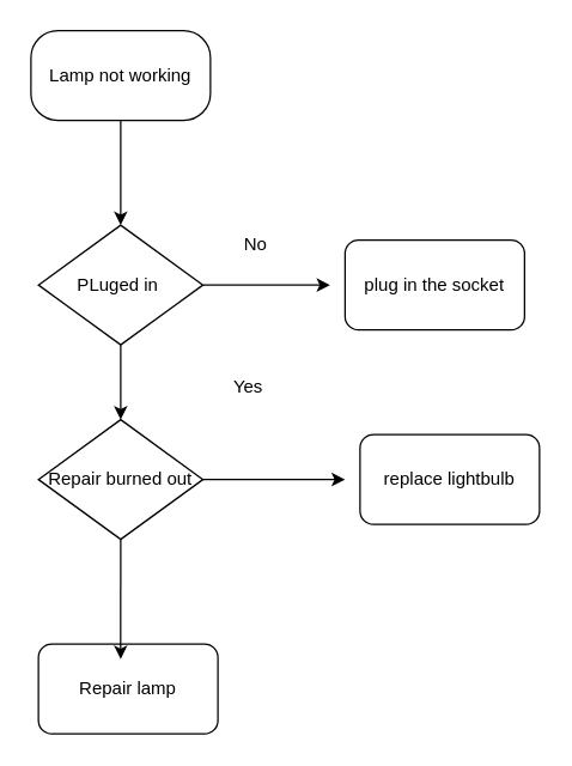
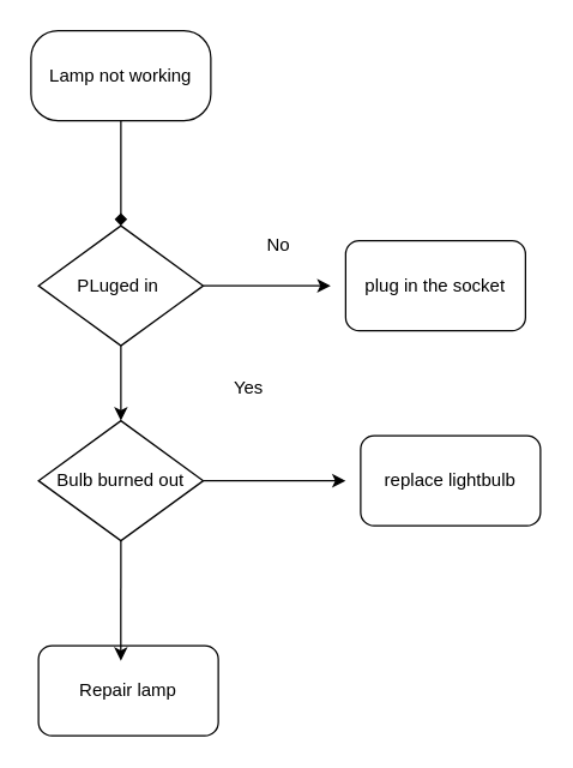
  <mxCell id="0" />
  <mxCell id="1" parent="0" />
- <mxCell id="2" style="edgeStyle=orthogonalEdgeStyle;rounded=0;orthogonalLoop=1;jettySize=auto;html=1;exitX=0.5;exitY=1;exitDx=0;exitDy=0;entryX=0.5;entryY=0;entryDx=0;entryDy=0;" edge="1" parent="1" source="3" target="6"><mxGeometry relative="1" as="geometry"><mxPoint x="80" y="140" as="targetPoint" /></mxGeometry></mxCell>
+ <mxCell id="2" style="edgeStyle=orthogonalEdgeStyle;rounded=0;orthogonalLoop=1;jettySize=auto;html=1;exitX=0.5;exitY=1;exitDx=0;exitDy=0;entryX=0.5;entryY=0;entryDx=0;entryDy=0;endArrow=diamond;" edge="1" parent="1" source="3" target="6"><mxGeometry relative="1" as="geometry"><mxPoint x="80" y="140" as="targetPoint" /></mxGeometry></mxCell>
  <mxCell id="3" value="Lamp not working" style="rounded=1;whiteSpace=wrap;html=1;arcSize=30;" vertex="1" parent="1"><mxGeometry x="20" y="20" width="120" height="60" as="geometry" /></mxCell>
  <mxCell id="4" style="edgeStyle=orthogonalEdgeStyle;rounded=0;orthogonalLoop=1;jettySize=auto;html=1;exitX=0.5;exitY=1;exitDx=0;exitDy=0;entryX=0.5;entryY=0;entryDx=0;entryDy=0;" edge="1" parent="1" source="6" target="8"><mxGeometry relative="1" as="geometry" /></mxCell>
  <mxCell id="5" style="edgeStyle=orthogonalEdgeStyle;rounded=0;orthogonalLoop=1;jettySize=auto;html=1;exitX=1;exitY=0.5;exitDx=0;exitDy=0;" edge="1" parent="1" source="6"><mxGeometry relative="1" as="geometry"><mxPoint x="220" y="190" as="targetPoint" /></mxGeometry></mxCell>
  <mxCell id="6" value="PLuged in&amp;nbsp;" style="rhombus;whiteSpace=wrap;html=1;" vertex="1" parent="1"><mxGeometry x="25" y="150" width="110" height="80" as="geometry" /></mxCell>
  <mxCell id="7" style="edgeStyle=orthogonalEdgeStyle;rounded=0;orthogonalLoop=1;jettySize=auto;html=1;exitX=1;exitY=0.5;exitDx=0;exitDy=0;" edge="1" parent="1" source="8"><mxGeometry relative="1" as="geometry"><mxPoint x="230" y="320" as="targetPoint" /></mxGeometry></mxCell>
- <mxCell id="8" value="Repair burned out" style="rhombus;whiteSpace=wrap;html=1;" vertex="1" parent="1"><mxGeometry x="25" y="280" width="110" height="80" as="geometry" /></mxCell>
+ <mxCell id="8" value="Bulb burned out" style="rhombus;whiteSpace=wrap;html=1;" vertex="1" parent="1"><mxGeometry x="25" y="280" width="110" height="80" as="geometry" /></mxCell>
  <mxCell id="9" value="plug in the socket" style="rounded=1;whiteSpace=wrap;html=1;" vertex="1" parent="1"><mxGeometry x="230" y="160" width="120" height="60" as="geometry" /></mxCell>
  <mxCell id="10" value="Repair lamp" style="rounded=1;whiteSpace=wrap;html=1;" vertex="1" parent="1"><mxGeometry x="25" y="430" width="120" height="60" as="geometry" /></mxCell>
  <mxCell id="11" value="replace lightbulb" style="rounded=1;whiteSpace=wrap;html=1;" vertex="1" parent="1"><mxGeometry x="240" y="290" width="120" height="60" as="geometry" /></mxCell>
  <mxCell id="12" style="edgeStyle=orthogonalEdgeStyle;rounded=0;orthogonalLoop=1;jettySize=auto;html=1;exitX=0.5;exitY=1;exitDx=0;exitDy=0;entryX=0.458;entryY=0.167;entryDx=0;entryDy=0;entryPerimeter=0;" edge="1" parent="1" source="8" target="10"><mxGeometry relative="1" as="geometry" /></mxCell>
- <mxCell id="13" value="No" style="text;html=1;align=center;verticalAlign=middle;resizable=0;points=[];autosize=1;strokeColor=none;fillColor=none;" vertex="1" parent="1"><mxGeometry x="150" y="148" width="40" height="30" as="geometry" /></mxCell>
+ <mxCell id="13" value="No" style="text;html=1;align=center;verticalAlign=middle;resizable=0;points=[];autosize=1;strokeColor=none;fillColor=none;" vertex="1" parent="1"><mxGeometry x="165" y="148" width="40" height="30" as="geometry" /></mxCell>
  <mxCell id="14" value="Yes" style="text;html=1;align=center;verticalAlign=middle;resizable=0;points=[];autosize=1;strokeColor=none;fillColor=none;" vertex="1" parent="1"><mxGeometry x="145" y="243" width="40" height="30" as="geometry" /></mxCell>
